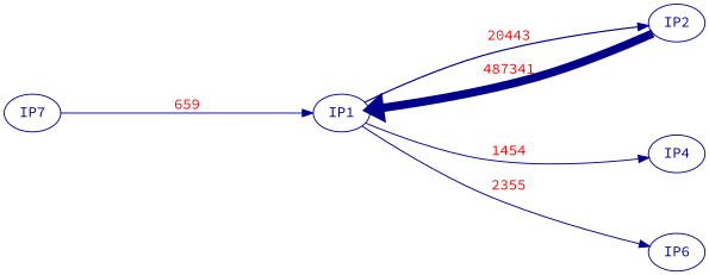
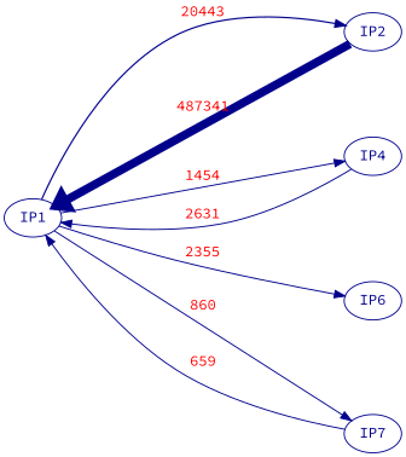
  digraph {
    fontname="Source Code Pro"
    nodesep=0.8
    rankdir=LR
    ranksep=3
    node [color=darkblue fontcolor=darkblue fontname="Source Code Pro"]
    edge [color=darkblue fontcolor=red fontname="Source Code Pro" labeldistance=0]
    n1 [label=IP1]
    n2 [label=IP2]
    n3 [label=IP4]
    n4 [label=IP6]
    n5 [label=IP7]
    n1 -> n2 [label=20443 penwidth=1.2936362834237218]
    n1 -> n3 [label=1454 penwidth=1.020884760362867]
    n1 -> n4 [label=2355 penwidth=1.0338264172314662]
+   n1 -> n5 [label=860 penwidth=1.0123527468446119]
    n2 -> n1 [label=487341 penwidth=8.0]
+   n3 -> n1 [label=2631 penwidth=1.0377907871490393]
    n5 -> n1 [label=659 penwidth=1.009465651361162]
  }
